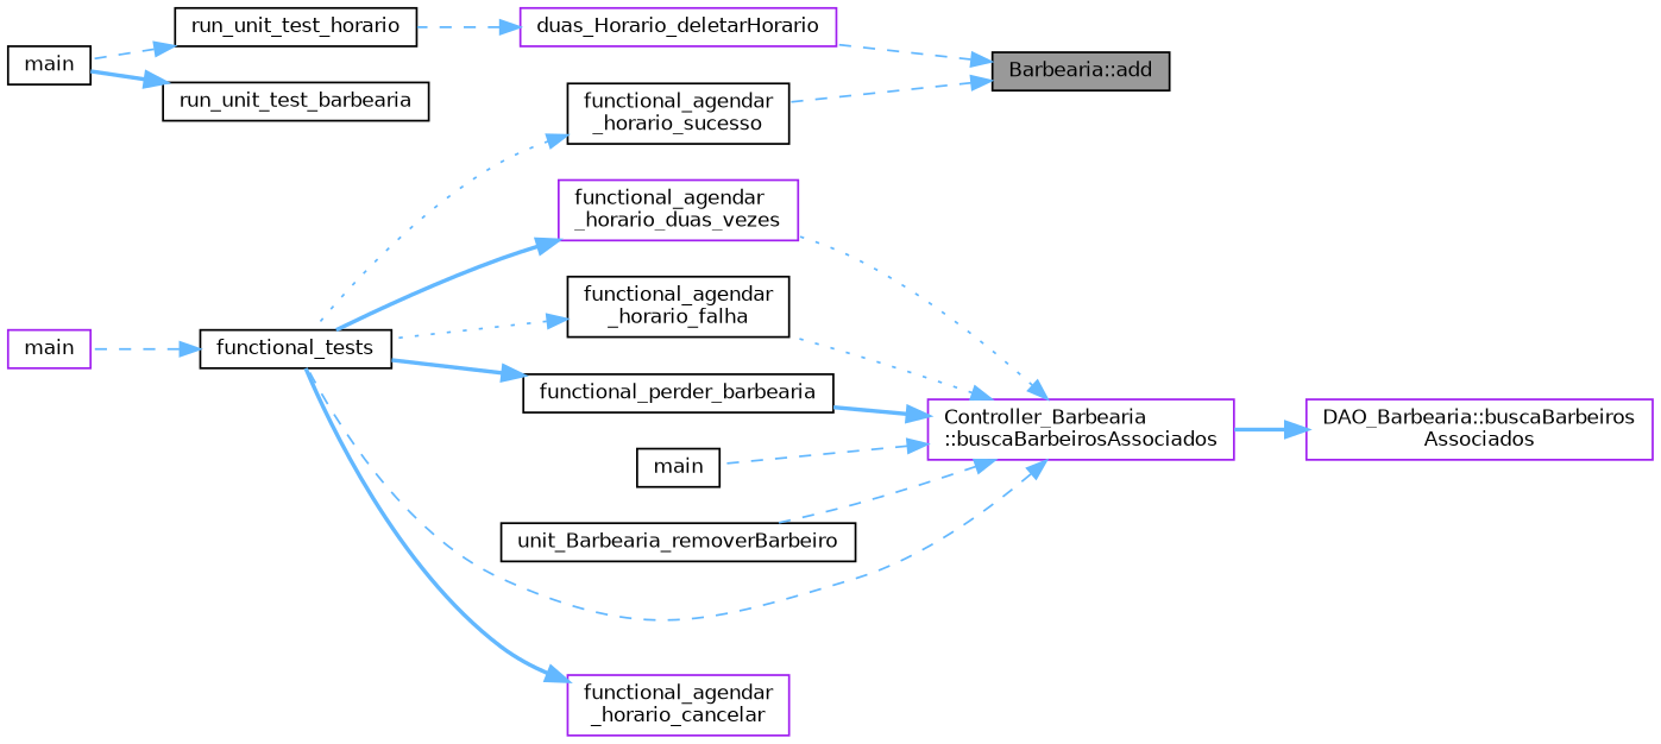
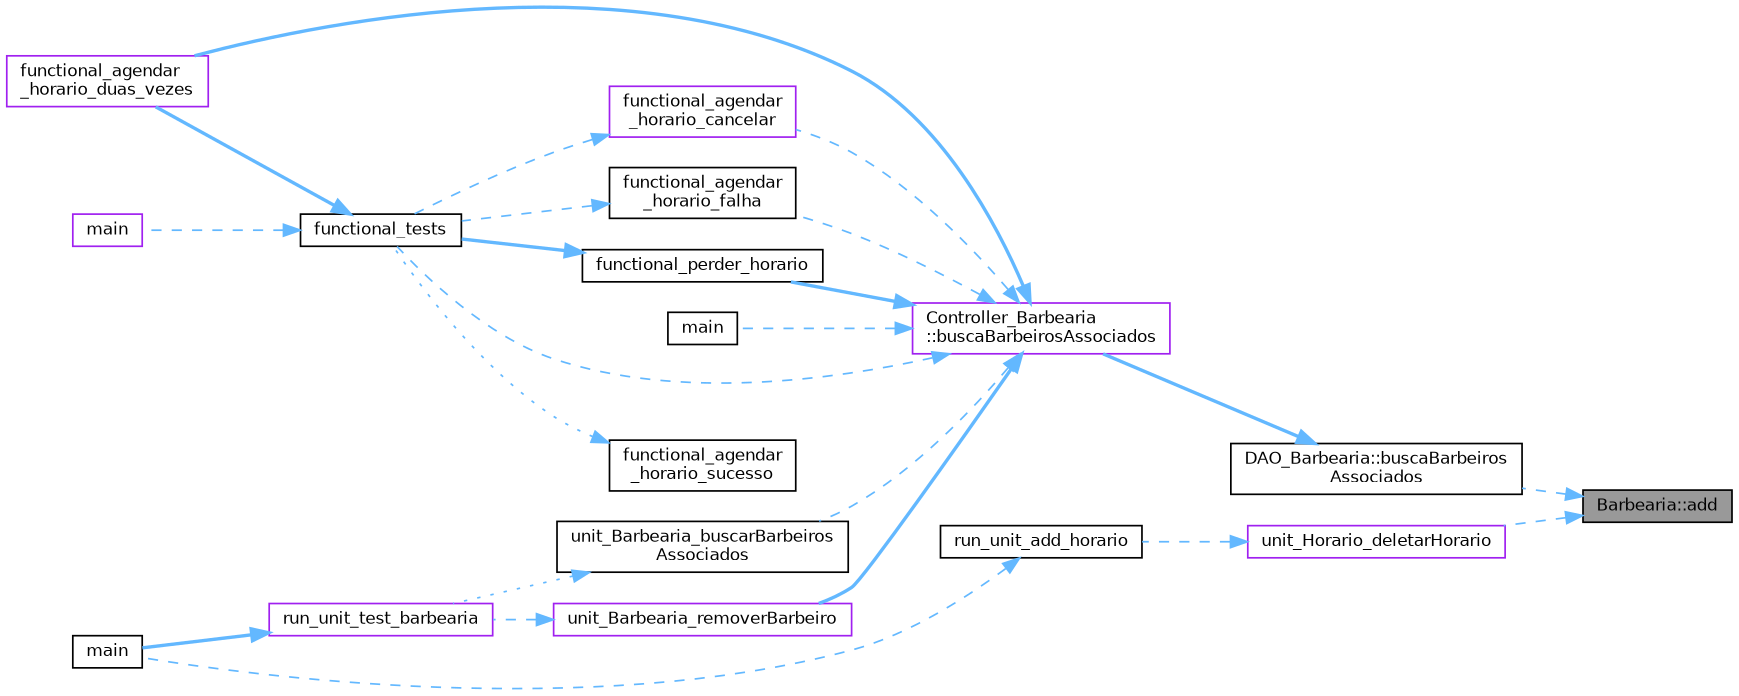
  digraph {
    rankdir=RL
    node [color=black fillcolor=white fontname=Helvetica fontsize=10 shape=box style=filled]
    edge [color=steelblue1 dir=back fontname=Helvetica fontsize=10 labelfontname=Helvetica labelfontsize=10 style=dashed]
    n1 [fillcolor=grey60 fontcolor=black height=0.2 label="Barbearia::add" width=0.4]
-   n2 [color=purple height=0.2 label="DAO_Barbearia::buscaBarbeiros\lAssociados" width=0.4]
-   n3 [color=purple height=0.2 label=duas_Horario_deletarHorario width=0.4]
+   n2 [height=0.2 label="DAO_Barbearia::buscaBarbeiros\lAssociados" width=0.4]
+   n3 [color=purple height=0.2 label=unit_Horario_deletarHorario width=0.4]
    n4 [color=purple height=0.2 label="Controller_Barbearia\l::buscaBarbeirosAssociados" width=0.4]
-   n5 [height=0.2 label=run_unit_test_horario width=0.4]
+   n5 [height=0.2 label=run_unit_add_horario width=0.4]
    n6 [color=purple height=0.2 label="functional_agendar\l_horario_cancelar" width=0.4]
    n7 [color=purple height=0.2 label="functional_agendar\l_horario_duas_vezes" width=0.4]
    n8 [height=0.2 label="functional_agendar\l_horario_falha" width=0.4]
-   n9 [height=0.2 label=functional_perder_barbearia width=0.4]
+   n9 [height=0.2 label=functional_perder_horario width=0.4]
    n10 [height=0.2 label=main width=0.4]
-   n12 [height=0.2 label=unit_Barbearia_removerBarbeiro width=0.4]
+   n11 [height=0.2 label="unit_Barbearia_buscarBarbeiros\lAssociados" width=0.4]
+   n12 [color=purple height=0.2 label=unit_Barbearia_removerBarbeiro width=0.4]
    n13 [height=0.2 label=functional_tests width=0.4]
    n14 [height=0.2 label="functional_agendar\l_horario_sucesso" width=0.4]
-   n15 [height=0.2 label=run_unit_test_barbearia width=0.4]
+   n15 [color=purple height=0.2 label=run_unit_test_barbearia width=0.4]
    n16 [color=purple height=0.2 label=main width=0.4]
    n17 [height=0.2 label=main width=0.4]
-   n1 -> n14
+   n1 -> n2
    n1 -> n3
    n2 -> n4 [style=bold]
    n3 -> n5
-   n4 -> n7 [style=dotted]
-   n4 -> n8 [style=dotted]
+   n4 -> n6
+   n4 -> n7 [style=bold]
+   n4 -> n8
    n4 -> n9 [style=bold]
    n4 -> n10
-   n4 -> n12
+   n4 -> n11
+   n4 -> n12 [style=bold]
    n4 -> n13
    n5 -> n17
-   n6 -> n13 [style=bold]
-   n7 -> n13 [style=bold]
-   n8 -> n13 [style=dotted]
+   n6 -> n13
+   n13 -> n7 [style=bold]
+   n8 -> n13
    n9 -> n13 [style=bold]
+   n11 -> n15 [style=dotted]
+   n12 -> n15
    n13 -> n16
    n14 -> n13 [style=dotted]
    n15 -> n17 [style=bold]
  }
